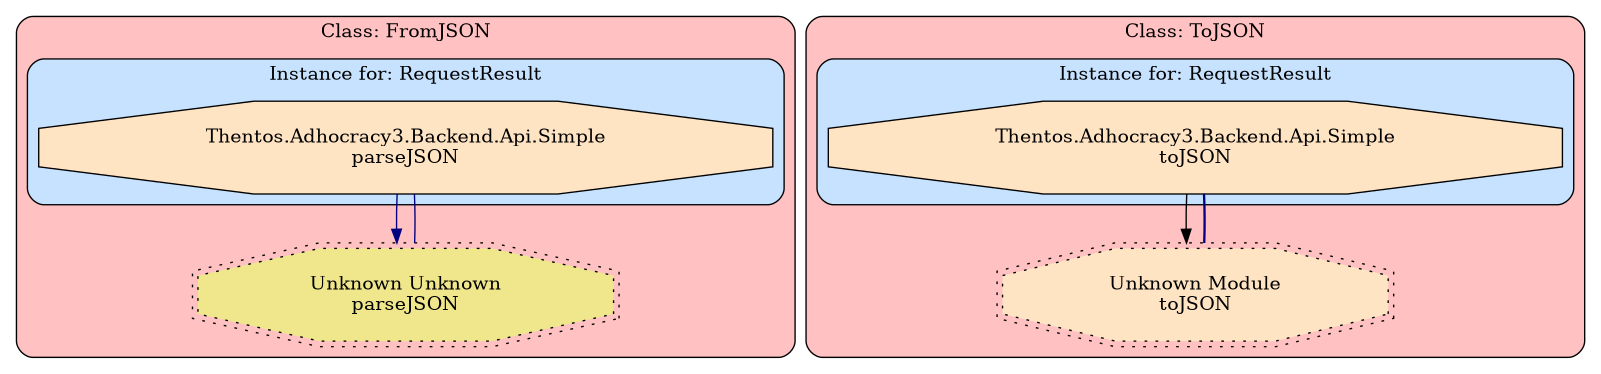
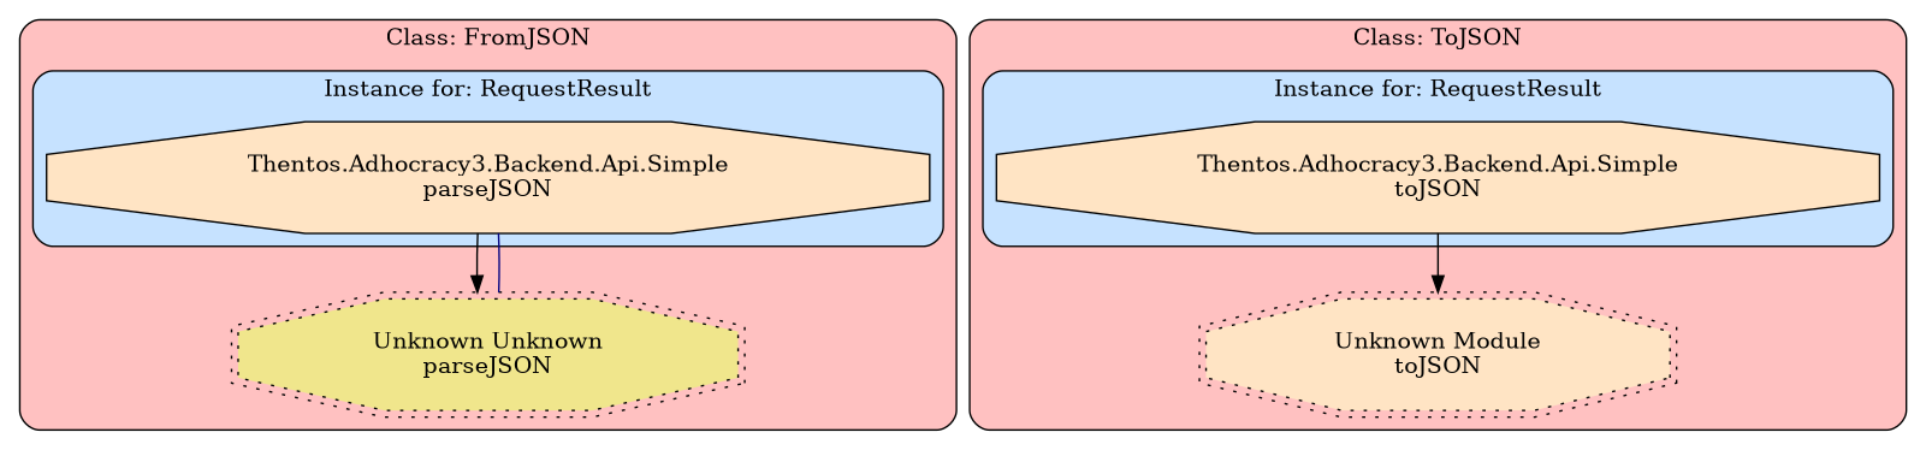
  digraph {
    node [fillcolor=bisque margin="0.4,0.1" shape=octagon style="filled,solid"]
    edge [color=black penwidth=1]
    n1 [label="Thentos.Adhocracy3.Backend.Api.Simple\nparseJSON"]
    n2 [fillcolor=khaki label="Unknown Unknown\nparseJSON" shape=doubleoctagon style="filled,dotted"]
    n3 [label="Thentos.Adhocracy3.Backend.Api.Simple\ntoJSON"]
    n4 [label="Unknown Module\ntoJSON" shape=doubleoctagon style="filled,dotted"]
    subgraph cluster_1 {
      fillcolor=rosybrown1
      label="Class: FromJSON"
      style="filled,rounded"
      n2
      subgraph cluster_2 {
        fillcolor=slategray1
        label="Instance for: RequestResult"
        style="filled,rounded"
        n1
      }
    }
    subgraph cluster_3 {
      fillcolor=rosybrown1
      label="Class: ToJSON"
      style="filled,rounded"
      n4
      subgraph cluster_4 {
        fillcolor=slategray1
        label="Instance for: RequestResult"
        style="filled,rounded"
        n3
      }
    }
-   n1 -> n2 [color=navy]
+   n1 -> n2
    n2 -> n1 [color=navy dir=none]
    n3 -> n4
-   n4 -> n3 [color=navy dir=none penwidth=1.6931471805599454]
  }
